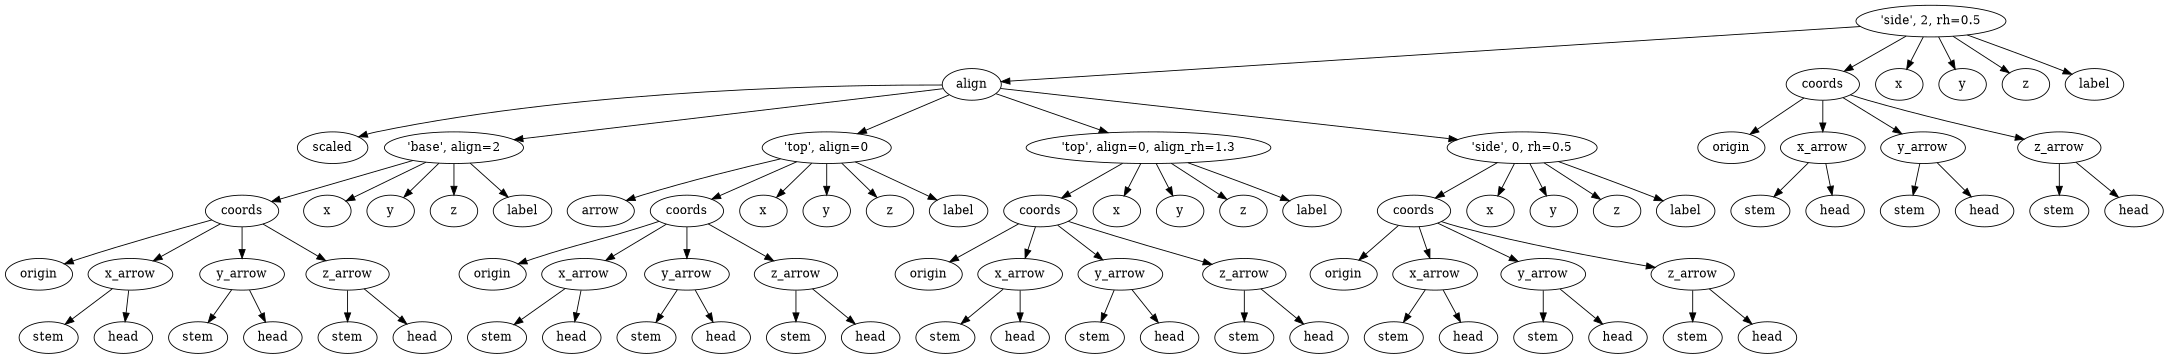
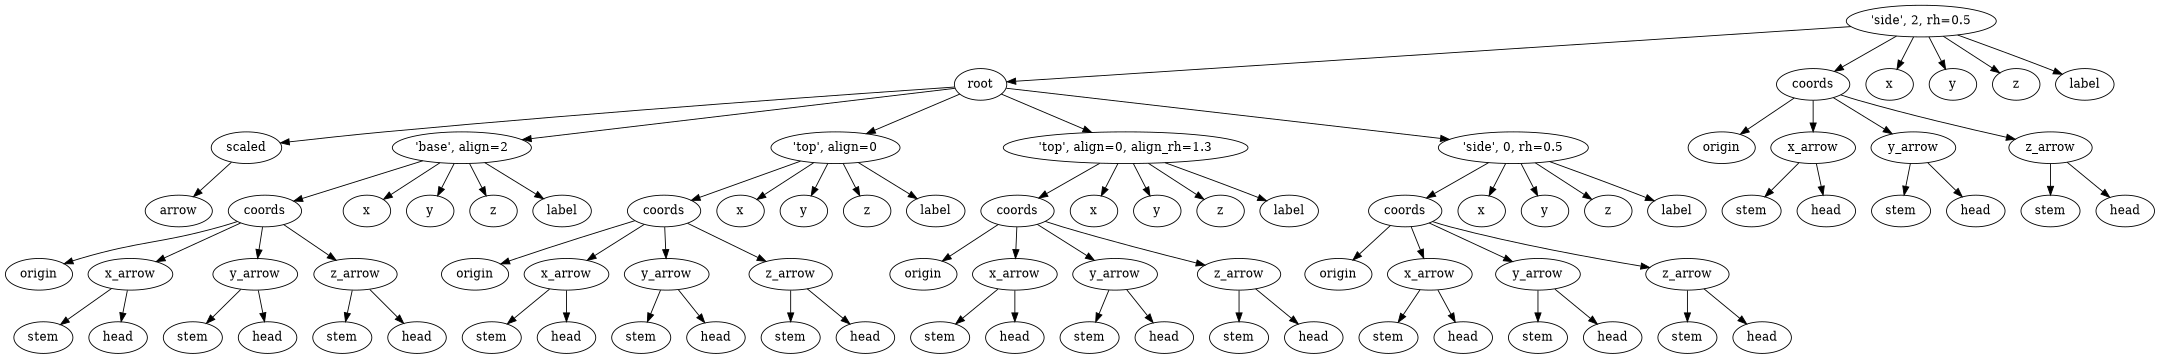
  digraph {
-   n1 [label=align]
+   n1 [label=root]
    n2 [label=scaled]
    n3 [label="'base',\ align=2"]
    n4 [label="'top',\ align=0"]
    n5 [label="'top',\ align=0,\ align_rh=1\.3"]
    n6 [label="'side',\ 0,\ rh=0\.5"]
    n7 [label=arrow]
    n8 [label=coords]
    n9 [label=x]
    n10 [label=y]
    n11 [label=z]
    n12 [label=label]
    n13 [label=coords]
    n14 [label=x]
    n15 [label=y]
    n16 [label=z]
    n17 [label=label]
    n18 [label=coords]
    n19 [label=x]
    n20 [label=y]
    n21 [label=z]
    n22 [label=label]
    n23 [label=coords]
    n24 [label=x]
    n25 [label=y]
    n26 [label=z]
    n27 [label=label]
    n28 [label="'side',\ 2,\ rh=0\.5"]
    n29 [label=coords]
    n30 [label=x]
    n31 [label=y]
    n32 [label=z]
    n33 [label=label]
    n34 [label=origin]
    n35 [label=x_arrow]
    n36 [label=y_arrow]
    n37 [label=z_arrow]
    n38 [label=stem]
    n39 [label=head]
    n40 [label=stem]
    n41 [label=head]
    n42 [label=stem]
    n43 [label=head]
    n44 [label=origin]
    n45 [label=x_arrow]
    n46 [label=y_arrow]
    n47 [label=z_arrow]
    n48 [label=stem]
    n49 [label=head]
    n50 [label=stem]
    n51 [label=head]
    n52 [label=stem]
    n53 [label=head]
    n54 [label=origin]
    n55 [label=x_arrow]
    n56 [label=y_arrow]
    n57 [label=z_arrow]
    n58 [label=stem]
    n59 [label=head]
    n60 [label=stem]
    n61 [label=head]
    n62 [label=stem]
    n63 [label=head]
    n64 [label=origin]
    n65 [label=x_arrow]
    n66 [label=y_arrow]
    n67 [label=z_arrow]
    n68 [label=stem]
    n69 [label=head]
    n70 [label=stem]
    n71 [label=head]
    n72 [label=stem]
    n73 [label=head]
    n74 [label=origin]
    n75 [label=x_arrow]
    n76 [label=y_arrow]
    n77 [label=z_arrow]
    n78 [label=stem]
    n79 [label=head]
    n80 [label=stem]
    n81 [label=head]
    n82 [label=stem]
    n83 [label=head]
    n1 -> n2
    n1 -> n3
    n1 -> n4
    n1 -> n5
    n1 -> n6
-   n4 -> n7
+   n2 -> n7
    n3 -> n8
    n3 -> n9
    n3 -> n10
    n3 -> n11
    n3 -> n12
    n4 -> n13
    n4 -> n14
    n4 -> n15
    n4 -> n16
    n4 -> n17
    n5 -> n18
    n5 -> n19
    n5 -> n20
    n5 -> n21
    n5 -> n22
    n6 -> n23
    n6 -> n24
    n6 -> n25
    n6 -> n26
    n6 -> n27
    n8 -> n34
    n8 -> n35
    n8 -> n36
    n8 -> n37
    n13 -> n44
    n13 -> n45
    n13 -> n46
    n13 -> n47
    n18 -> n54
    n18 -> n55
    n18 -> n56
    n18 -> n57
    n23 -> n64
    n23 -> n65
    n23 -> n66
    n23 -> n67
    n28 -> n1
    n28 -> n29
    n28 -> n30
    n28 -> n31
    n28 -> n32
    n28 -> n33
    n29 -> n74
    n29 -> n75
    n29 -> n76
    n29 -> n77
    n35 -> n38
    n35 -> n39
    n36 -> n40
    n36 -> n41
    n37 -> n42
    n37 -> n43
    n45 -> n48
    n45 -> n49
    n46 -> n50
    n46 -> n51
    n47 -> n52
    n47 -> n53
    n55 -> n58
    n55 -> n59
    n56 -> n60
    n56 -> n61
    n57 -> n62
    n57 -> n63
    n65 -> n68
    n65 -> n69
    n66 -> n70
    n66 -> n71
    n67 -> n72
    n67 -> n73
    n75 -> n78
    n75 -> n79
    n76 -> n80
    n76 -> n81
    n77 -> n82
    n77 -> n83
  }
